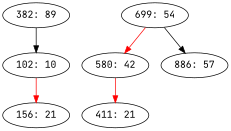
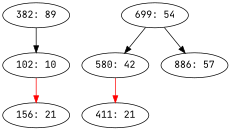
  digraph {
    fontname="JetBrains Mono"
    node [fontname="JetBrains Mono"]
    edge [fontname="JetBrains Mono"]
    "382: 89"
    "102: 10"
    n3 [label="156: 21"]
    "699: 54"
    "580: 42"
    "886: 57"
    "411: 21"
    "382: 89" -> "102: 10"
    "102: 10" -> n3 [color=red]
-   "699: 54" -> "580: 42" [color=red]
+   "699: 54" -> "580: 42"
    "699: 54" -> "886: 57"
    "580: 42" -> "411: 21" [color=red]
  }
